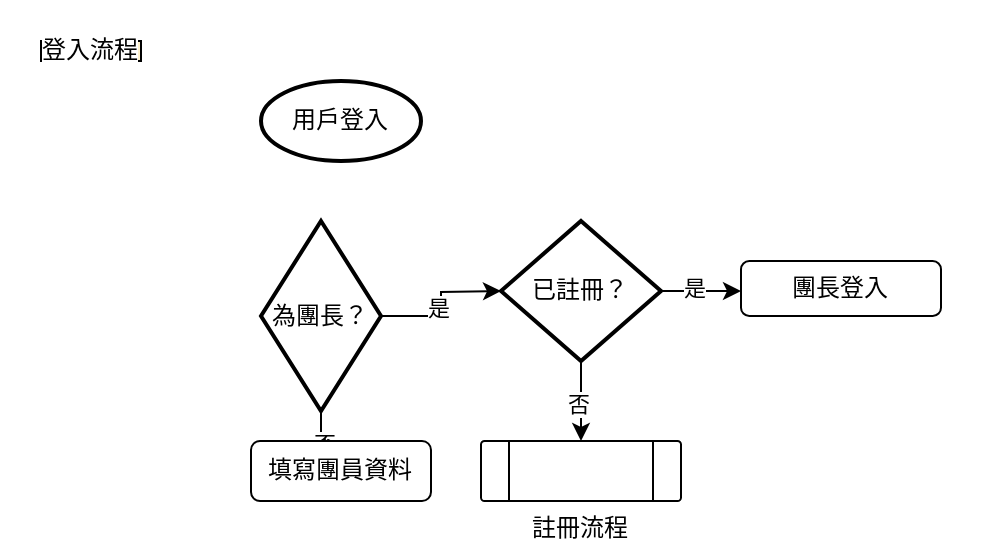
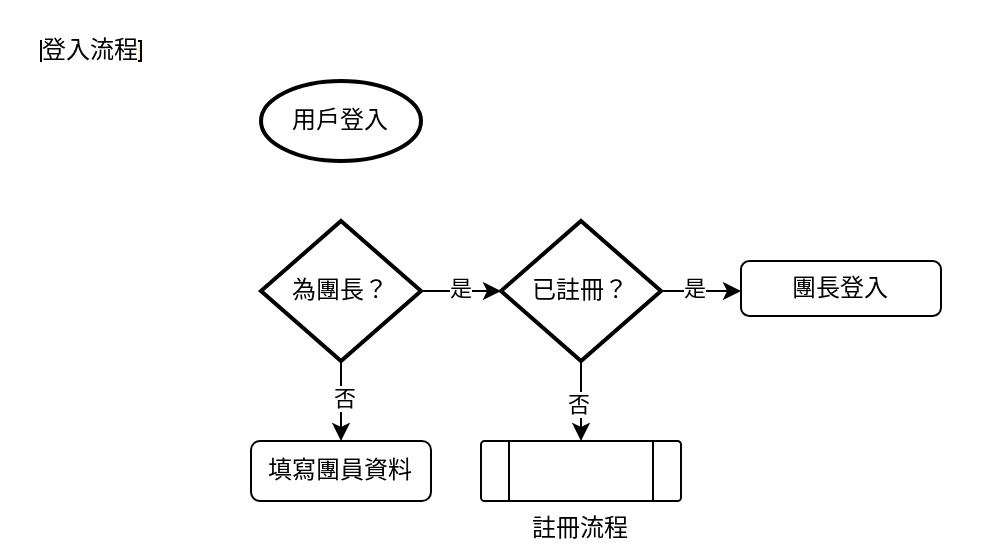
  <mxCell id="0" />
  <mxCell id="1" parent="0" />
  <mxCell id="2" value="登入流程" style="rounded=0;whiteSpace=wrap;html=1;labelBackgroundColor=light-dark(#FFFFFF,#FF8000);fillColor=#fff2cc;" vertex="1" parent="1"><mxGeometry x="20" y="20" width="50" height="10" as="geometry" /></mxCell>
  <mxCell id="3" value="用戶登入" style="strokeWidth=2;html=1;shape=mxgraph.flowchart.start_1;whiteSpace=wrap;" vertex="1" parent="1"><mxGeometry x="130" y="40" width="80" height="40" as="geometry" /></mxCell>
  <mxCell id="4" style="edgeStyle=orthogonalEdgeStyle;rounded=0;orthogonalLoop=1;jettySize=auto;html=1;" edge="1" parent="1" source="8"><mxGeometry relative="1" as="geometry"><mxPoint x="250" y="145" as="targetPoint" /></mxGeometry></mxCell>
  <mxCell id="5" value="是" style="edgeLabel;html=1;align=center;verticalAlign=middle;resizable=0;points=[];" vertex="1" connectable="0" parent="4"><mxGeometry x="-0.051" y="2" relative="1" as="geometry"><mxPoint as="offset" /></mxGeometry></mxCell>
  <mxCell id="6" style="edgeStyle=orthogonalEdgeStyle;rounded=0;orthogonalLoop=1;jettySize=auto;html=1;" edge="1" parent="1" source="8"><mxGeometry relative="1" as="geometry"><mxPoint x="170" y="220" as="targetPoint" /></mxGeometry></mxCell>
  <mxCell id="7" value="否" style="edgeLabel;html=1;align=center;verticalAlign=middle;resizable=0;points=[];" vertex="1" connectable="0" parent="6"><mxGeometry x="-0.109" y="1" relative="1" as="geometry"><mxPoint as="offset" /></mxGeometry></mxCell>
- <mxCell id="8" value="為團長？" style="strokeWidth=2;html=1;shape=mxgraph.flowchart.decision;whiteSpace=wrap;" vertex="1" parent="1"><mxGeometry x="130" y="110" width="60" height="95" as="geometry" /></mxCell>
+ <mxCell id="8" value="為團長？" style="strokeWidth=2;html=1;shape=mxgraph.flowchart.decision;whiteSpace=wrap;" vertex="1" parent="1"><mxGeometry x="130" y="110" width="80" height="70" as="geometry" /></mxCell>
  <mxCell id="9" value="填寫團員資料" style="rounded=1;whiteSpace=wrap;html=1;" vertex="1" parent="1"><mxGeometry x="125" y="220" width="90" height="30" as="geometry" /></mxCell>
  <mxCell id="10" style="edgeStyle=orthogonalEdgeStyle;rounded=0;orthogonalLoop=1;jettySize=auto;html=1;" edge="1" parent="1" source="14"><mxGeometry relative="1" as="geometry"><mxPoint x="290" y="220" as="targetPoint" /></mxGeometry></mxCell>
  <mxCell id="11" value="否" style="edgeLabel;html=1;align=center;verticalAlign=middle;resizable=0;points=[];" vertex="1" connectable="0" parent="10"><mxGeometry x="0.082" y="-2" relative="1" as="geometry"><mxPoint as="offset" /></mxGeometry></mxCell>
  <mxCell id="12" style="edgeStyle=orthogonalEdgeStyle;rounded=0;orthogonalLoop=1;jettySize=auto;html=1;" edge="1" parent="1" source="14"><mxGeometry relative="1" as="geometry"><mxPoint x="370" y="145" as="targetPoint" /></mxGeometry></mxCell>
  <mxCell id="13" value="是" style="edgeLabel;html=1;align=center;verticalAlign=middle;resizable=0;points=[];" vertex="1" connectable="0" parent="12"><mxGeometry x="-0.225" y="2" relative="1" as="geometry"><mxPoint as="offset" /></mxGeometry></mxCell>
  <mxCell id="14" value="已註冊？" style="strokeWidth=2;html=1;shape=mxgraph.flowchart.decision;whiteSpace=wrap;" vertex="1" parent="1"><mxGeometry x="250" y="110" width="80" height="70" as="geometry" /></mxCell>
  <mxCell id="15" value="註冊流程" style="verticalLabelPosition=bottom;verticalAlign=top;html=1;shape=process;whiteSpace=wrap;rounded=1;size=0.14;arcSize=6;" vertex="1" parent="1"><mxGeometry x="240" y="220" width="100" height="30" as="geometry" /></mxCell>
  <mxCell id="16" value="團長登入" style="rounded=1;whiteSpace=wrap;html=1;" vertex="1" parent="1"><mxGeometry x="370" y="130" width="100" height="27.5" as="geometry" /></mxCell>
